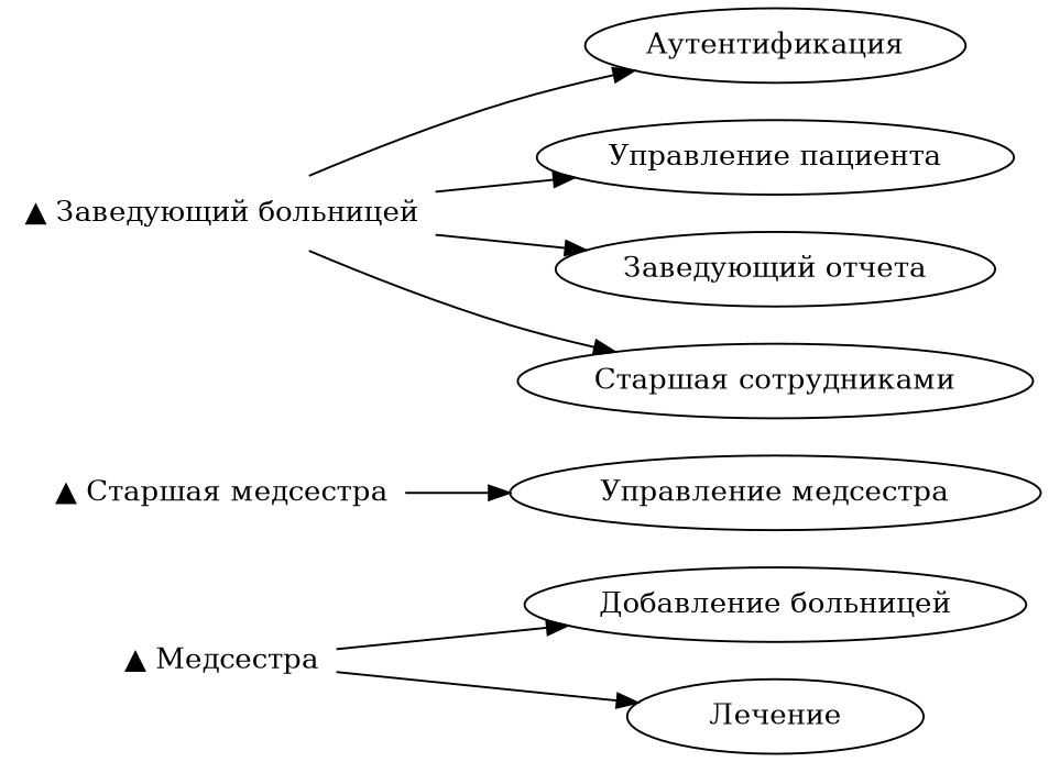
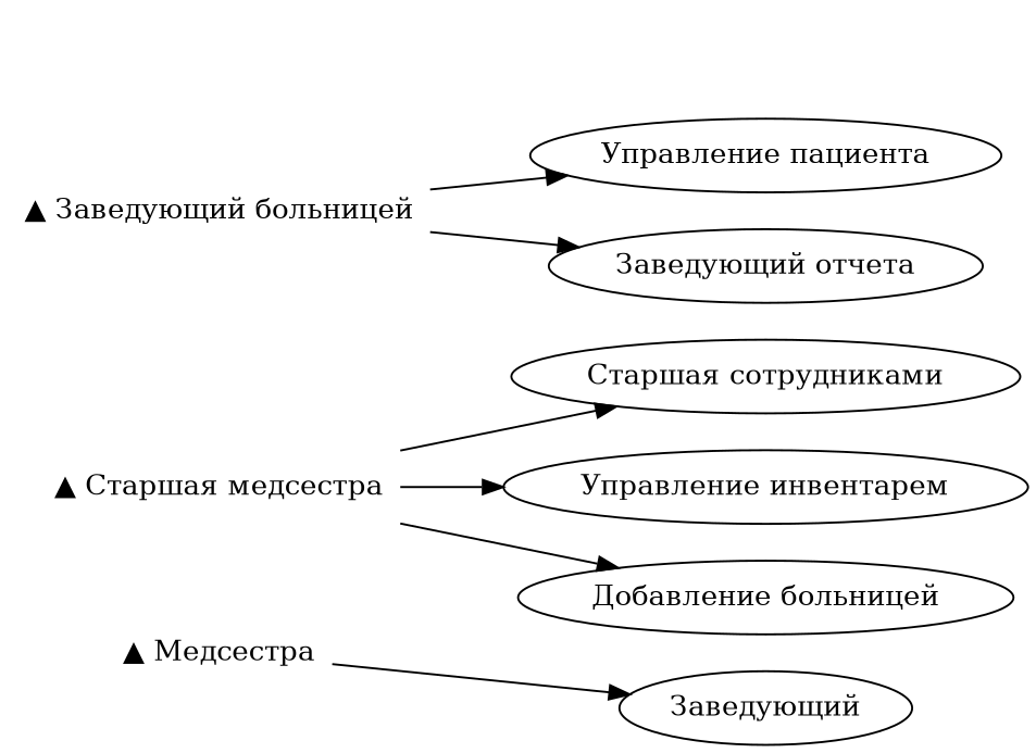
  digraph {
    rankdir=LR
    node [shape=ellipse]
    n1 [label="▲ Заведующий больницей" shape=plaintext]
-   n2 [label="Аутентификация"]
    n3 [label="Управление пациента"]
    n4 [label="Старшая сотрудниками"]
    n5 [label="Заведующий отчета"]
    n6 [label="▲ Старшая медсестра" shape=plaintext]
-   n7 [label="Управление медсестра"]
+   n7 [label="Управление инвентарем"]
    n8 [label="▲ Медсестра" shape=plaintext]
    n9 [label="Добавление больницей"]
-   n10 [label="Лечение"]
-   n1 -> n2
+   n10 [label="Заведующий"]
    n1 -> n3
-   n1 -> n4
+   n6 -> n4
    n1 -> n5
    n6 -> n7
-   n8 -> n9
+   n6 -> n9
    n8 -> n10
  }
